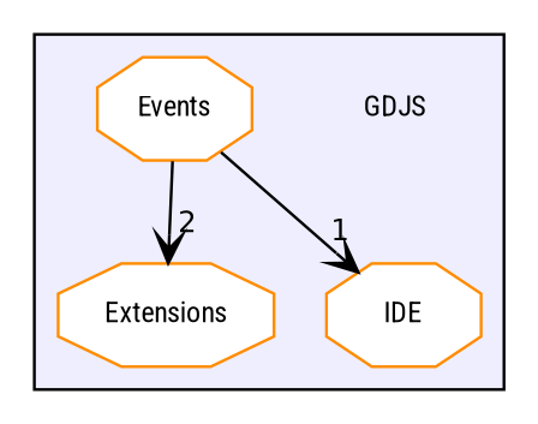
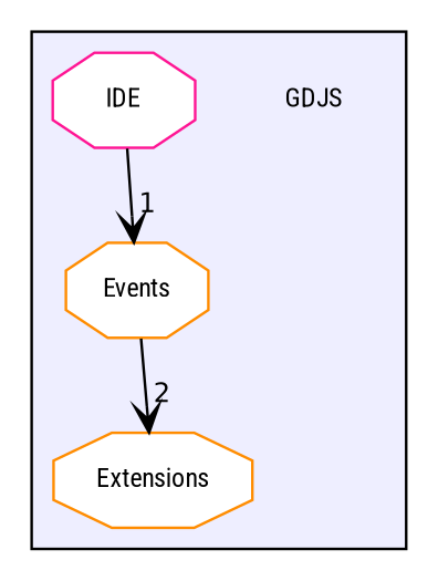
  digraph {
    compound=true
    fontname="Roboto Condensed"
    node [color=deeppink fontname="Roboto Condensed" fontsize=10 shape=octagon fillcolor=white style=filled]
    edge [arrowhead=vee fontname="Roboto Condensed" labeldistance=1.5 labelfontname=Helvetica labelfontsize=10]
    n1 [label=GDJS shape=plaintext fillcolor="" style=""]
    n2 [color=darkorange label=Events]
    n3 [color=darkorange label=Extensions]
-   n4 [color=darkorange label=IDE]
+   n4 [label=IDE]
    subgraph cluster_1 {
      bgcolor="#eeeeff"
      pencolor=black
      n1
      n2
      n3
      n4
    }
    n2 -> n3 [headlabel=2]
-   n2 -> n4 [headlabel=1]
+   n4 -> n2 [headlabel=1]
  }
